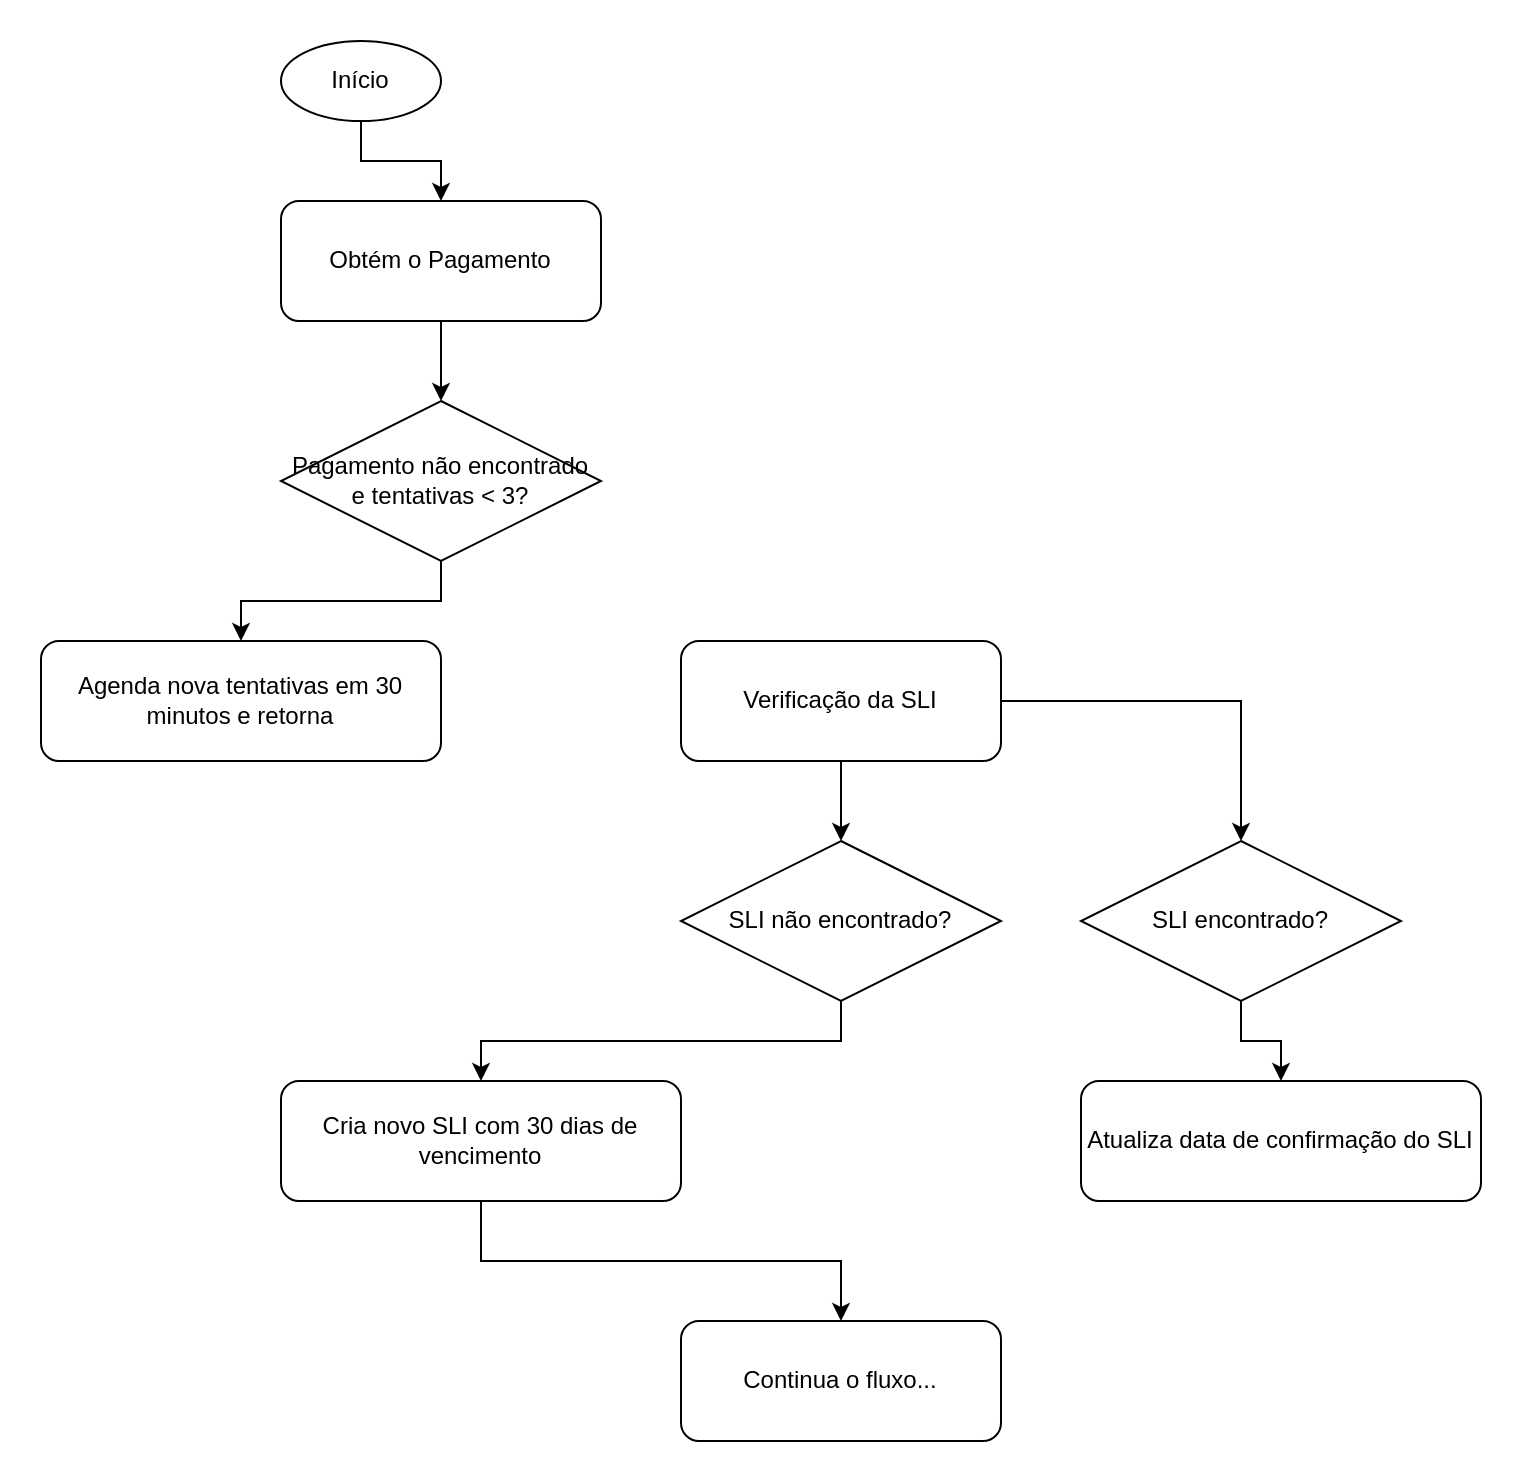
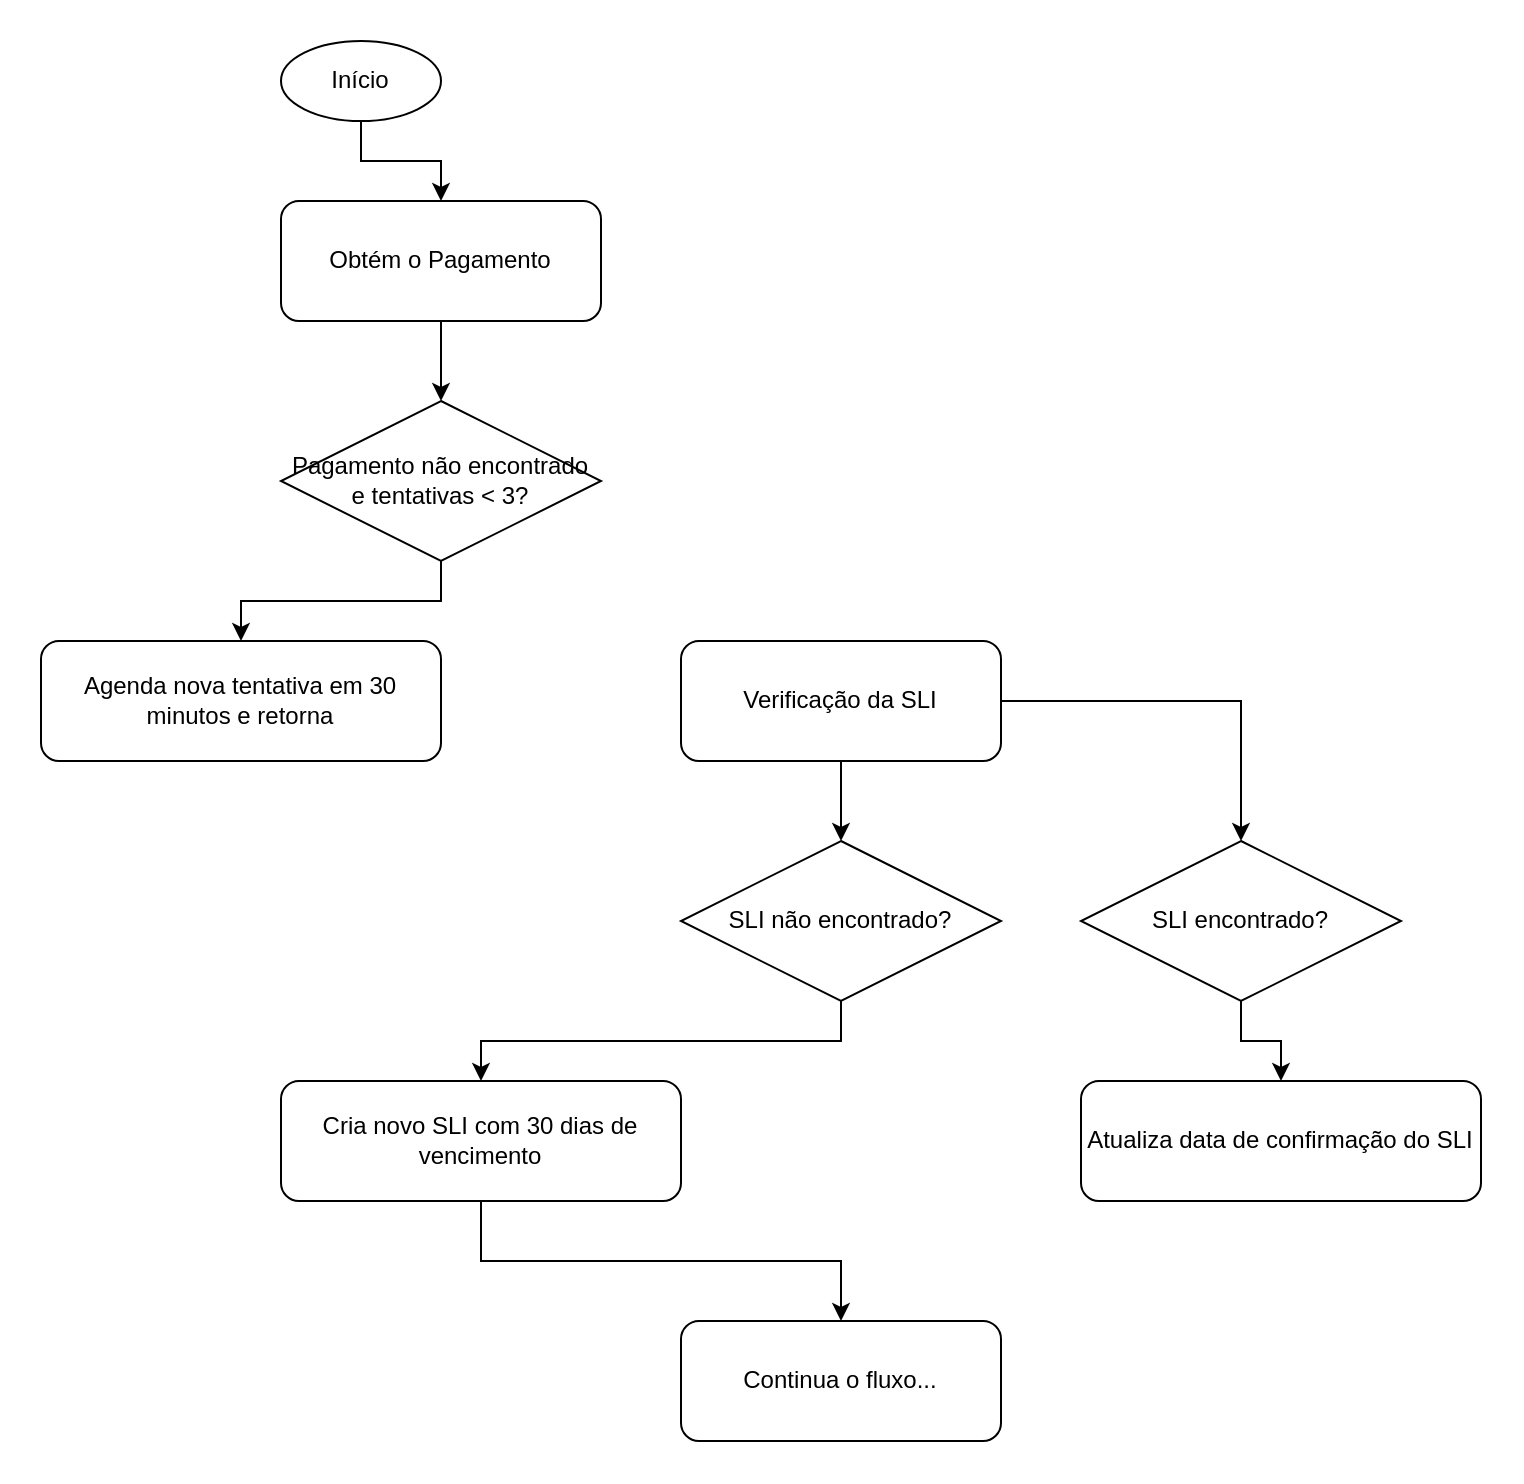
  <mxCell id="0" />
  <mxCell id="1" parent="0" />
  <mxCell id="2" value="Início" style="ellipse;whiteSpace=wrap;html=1;shadow=0;" parent="1" vertex="1"><mxGeometry x="140" y="20" width="80" height="40" as="geometry" /></mxCell>
  <mxCell id="3" value="Obtém o Pagamento" style="rounded=1;whiteSpace=wrap;html=1;shadow=0;" parent="1" vertex="1"><mxGeometry x="140" y="100" width="160" height="60" as="geometry" /></mxCell>
  <mxCell id="4" style="edgeStyle=orthogonalEdgeStyle;rounded=0;html=1;" parent="1" source="2" target="3" edge="1"><mxGeometry relative="1" as="geometry" /></mxCell>
  <mxCell id="5" value="Pagamento não encontrado e tentativas &lt; 3?" style="rhombus;whiteSpace=wrap;html=1;shadow=0;" parent="1" vertex="1"><mxGeometry x="140" y="200" width="160" height="80" as="geometry" /></mxCell>
  <mxCell id="6" style="edgeStyle=orthogonalEdgeStyle;rounded=0;html=1;" parent="1" source="3" target="5" edge="1"><mxGeometry relative="1" as="geometry" /></mxCell>
- <mxCell id="7" value="Agenda nova tentativas em 30 minutos e retorna" style="rounded=1;whiteSpace=wrap;html=1;shadow=0;" parent="1" vertex="1"><mxGeometry x="20" y="320" width="200" height="60" as="geometry" /></mxCell>
+ <mxCell id="7" value="Agenda nova tentativa em 30 minutos e retorna" style="rounded=1;whiteSpace=wrap;html=1;shadow=0;" parent="1" vertex="1"><mxGeometry x="20" y="320" width="200" height="60" as="geometry" /></mxCell>
  <mxCell id="8" style="edgeStyle=orthogonalEdgeStyle;rounded=0;html=1;" parent="1" source="5" target="7" edge="1"><mxGeometry relative="1" as="geometry"><mxPoint as="offset" /></mxGeometry></mxCell>
  <mxCell id="9" value="Verificação da SLI" style="rounded=1;whiteSpace=wrap;html=1;shadow=0;" parent="1" vertex="1"><mxGeometry x="340" y="320" width="160" height="60" as="geometry" /></mxCell>
  <mxCell id="10" value="SLI não encontrado?" style="rhombus;whiteSpace=wrap;html=1;shadow=0;" parent="1" vertex="1"><mxGeometry x="340" y="420" width="160" height="80" as="geometry" /></mxCell>
  <mxCell id="11" style="edgeStyle=orthogonalEdgeStyle;rounded=0;html=1;" parent="1" source="9" target="10" edge="1"><mxGeometry relative="1" as="geometry" /></mxCell>
  <mxCell id="12" value="Cria novo SLI com 30 dias de vencimento" style="rounded=1;whiteSpace=wrap;html=1;shadow=0;" parent="1" vertex="1"><mxGeometry x="140" y="540" width="200" height="60" as="geometry" /></mxCell>
  <mxCell id="13" style="edgeStyle=orthogonalEdgeStyle;rounded=0;html=1;" parent="1" source="10" target="12" edge="1"><mxGeometry relative="1" as="geometry"><mxPoint as="offset" /></mxGeometry></mxCell>
  <mxCell id="14" value="SLI encontrado?" style="rhombus;whiteSpace=wrap;html=1;shadow=0;" parent="1" vertex="1"><mxGeometry x="540" y="420" width="160" height="80" as="geometry" /></mxCell>
  <mxCell id="15" style="edgeStyle=orthogonalEdgeStyle;rounded=0;html=1;" parent="1" source="9" target="14" edge="1"><mxGeometry relative="1" as="geometry" /></mxCell>
  <mxCell id="16" value="Atualiza data de confirmação do SLI" style="rounded=1;whiteSpace=wrap;html=1;shadow=0;" parent="1" vertex="1"><mxGeometry x="540" y="540" width="200" height="60" as="geometry" /></mxCell>
  <mxCell id="17" style="edgeStyle=orthogonalEdgeStyle;rounded=0;html=1;" parent="1" source="14" target="16" edge="1"><mxGeometry relative="1" as="geometry"><mxPoint as="offset" /></mxGeometry></mxCell>
  <mxCell id="18" value="Continua o fluxo..." style="rounded=1;whiteSpace=wrap;html=1;shadow=0;" parent="1" vertex="1"><mxGeometry x="340" y="660" width="160" height="60" as="geometry" /></mxCell>
  <mxCell id="19" style="edgeStyle=orthogonalEdgeStyle;rounded=0;html=1;" parent="1" source="12" target="18" edge="1"><mxGeometry relative="1" as="geometry" /></mxCell>
